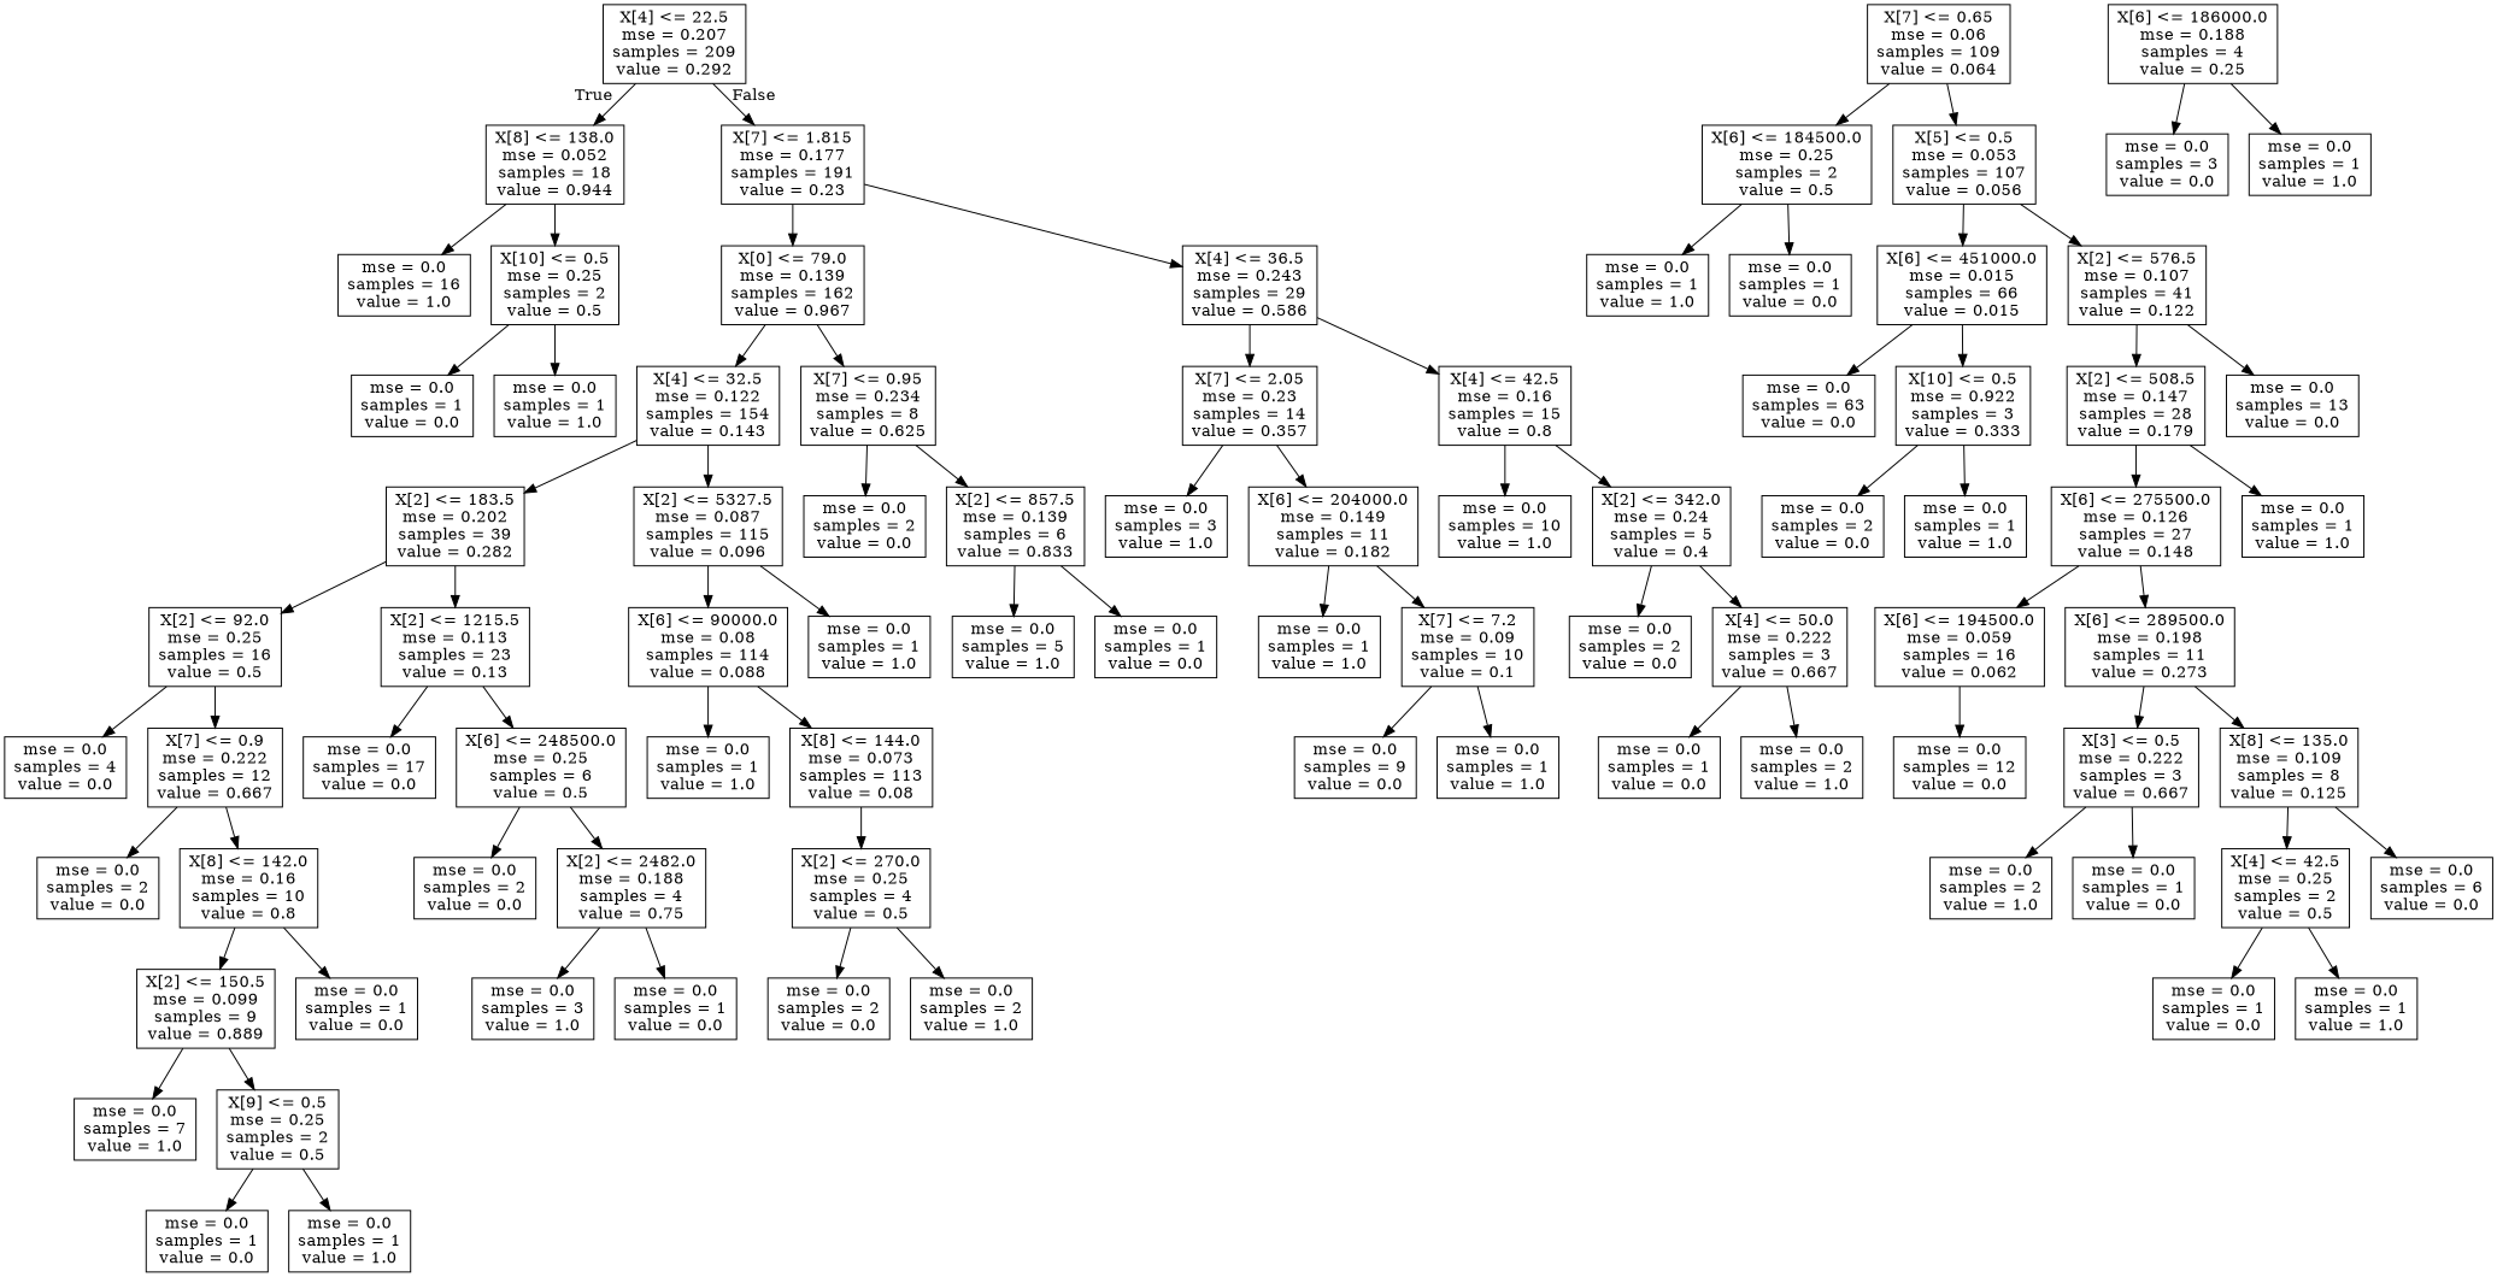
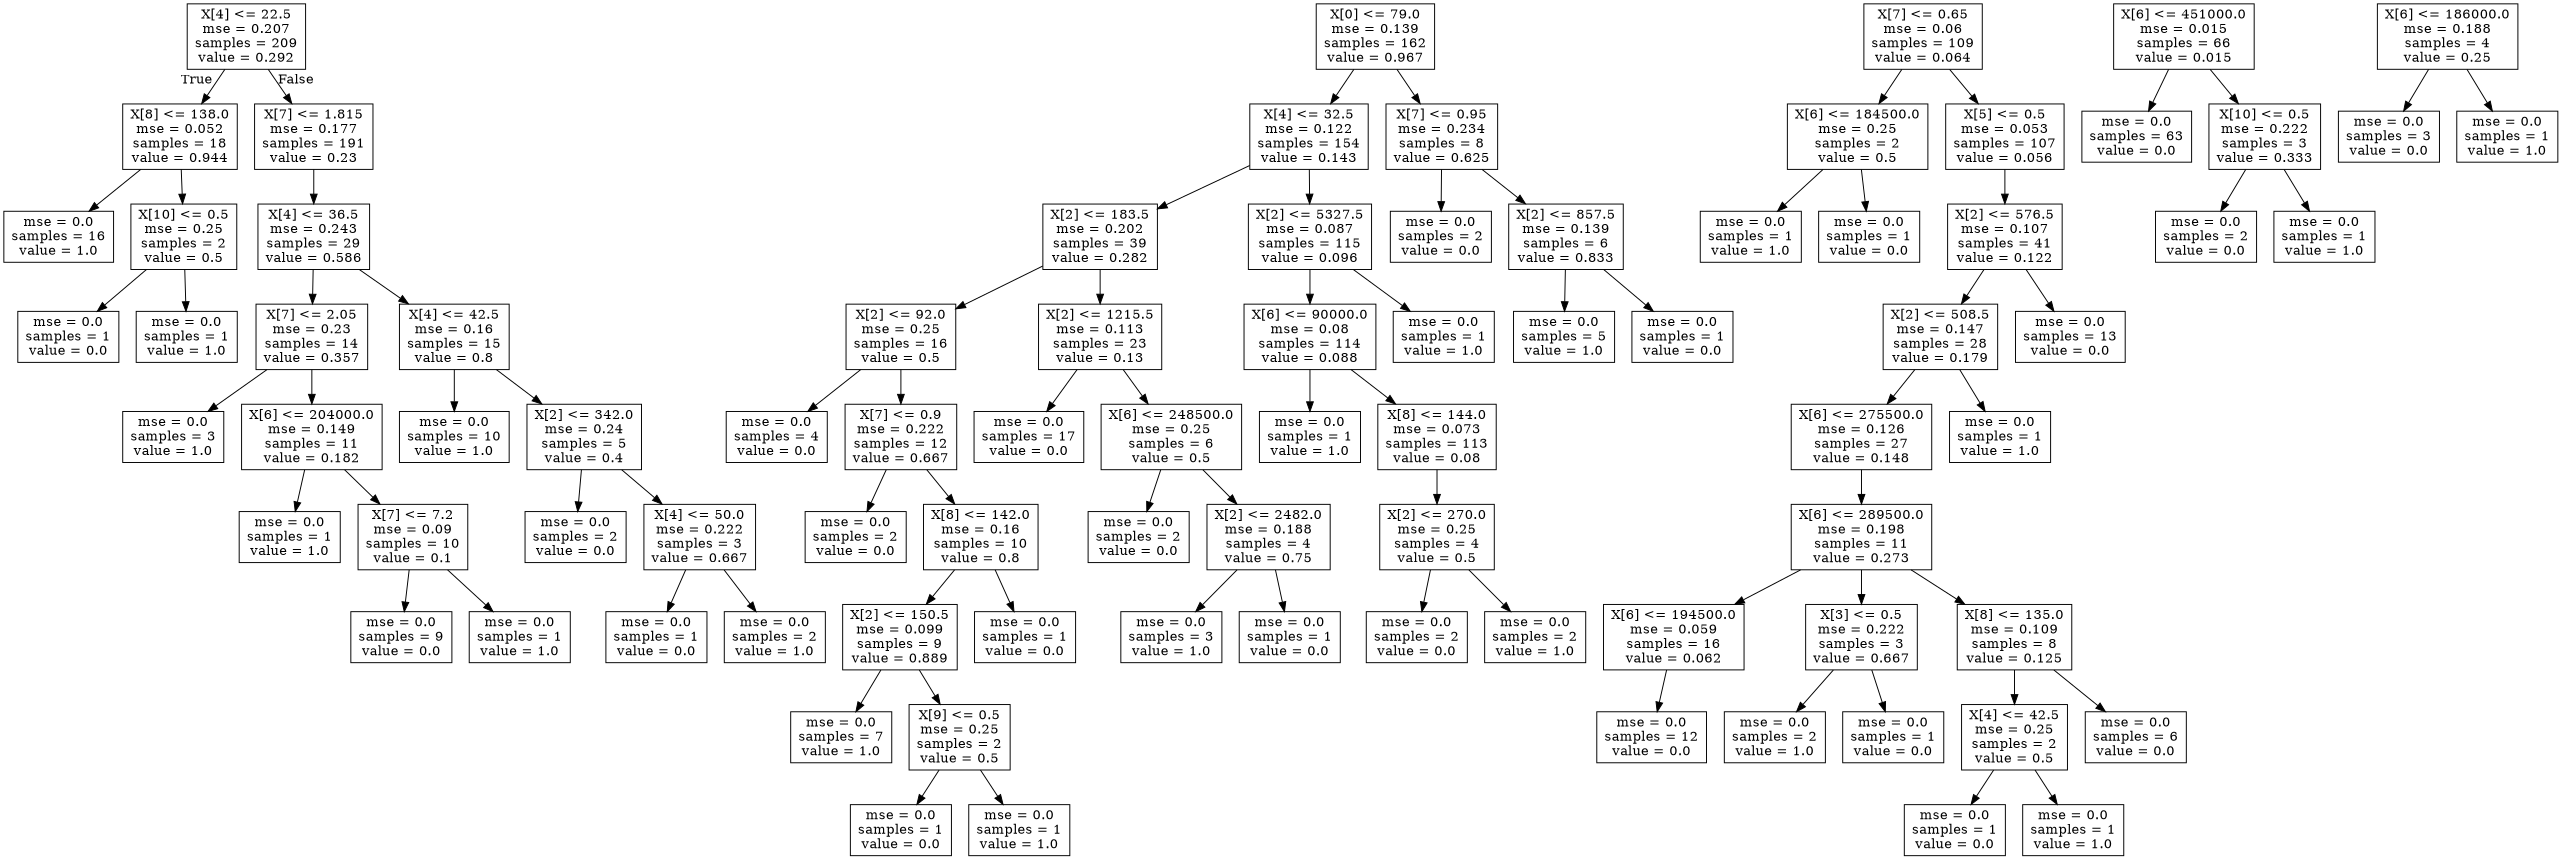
  digraph {
    node [shape=box]
    n1 [label="X[4] <= 22.5\nmse = 0.207\nsamples = 209\nvalue = 0.292"]
    n2 [label="X[8] <= 138.0\nmse = 0.052\nsamples = 18\nvalue = 0.944"]
    n3 [label="X[7] <= 1.815\nmse = 0.177\nsamples = 191\nvalue = 0.23"]
    n4 [label="mse = 0.0\nsamples = 16\nvalue = 1.0"]
    n5 [label="X[10] <= 0.5\nmse = 0.25\nsamples = 2\nvalue = 0.5"]
    n6 [label="X[0] <= 79.0\nmse = 0.139\nsamples = 162\nvalue = 0.967"]
    n7 [label="X[4] <= 36.5\nmse = 0.243\nsamples = 29\nvalue = 0.586"]
    n8 [label="mse = 0.0\nsamples = 1\nvalue = 0.0"]
    n9 [label="mse = 0.0\nsamples = 1\nvalue = 1.0"]
    n10 [label="X[4] <= 32.5\nmse = 0.122\nsamples = 154\nvalue = 0.143"]
    n11 [label="X[7] <= 0.95\nmse = 0.234\nsamples = 8\nvalue = 0.625"]
    n12 [label="X[7] <= 2.05\nmse = 0.23\nsamples = 14\nvalue = 0.357"]
    n13 [label="X[4] <= 42.5\nmse = 0.16\nsamples = 15\nvalue = 0.8"]
    n14 [label="X[2] <= 183.5\nmse = 0.202\nsamples = 39\nvalue = 0.282"]
    n15 [label="X[2] <= 5327.5\nmse = 0.087\nsamples = 115\nvalue = 0.096"]
    n16 [label="mse = 0.0\nsamples = 2\nvalue = 0.0"]
    n17 [label="X[2] <= 857.5\nmse = 0.139\nsamples = 6\nvalue = 0.833"]
    n18 [label="X[2] <= 92.0\nmse = 0.25\nsamples = 16\nvalue = 0.5"]
    n19 [label="X[2] <= 1215.5\nmse = 0.113\nsamples = 23\nvalue = 0.13"]
    n20 [label="X[6] <= 90000.0\nmse = 0.08\nsamples = 114\nvalue = 0.088"]
    n21 [label="mse = 0.0\nsamples = 1\nvalue = 1.0"]
    n22 [label="mse = 0.0\nsamples = 4\nvalue = 0.0"]
    n23 [label="X[7] <= 0.9\nmse = 0.222\nsamples = 12\nvalue = 0.667"]
    n24 [label="mse = 0.0\nsamples = 17\nvalue = 0.0"]
    n25 [label="X[6] <= 248500.0\nmse = 0.25\nsamples = 6\nvalue = 0.5"]
    n26 [label="mse = 0.0\nsamples = 2\nvalue = 0.0"]
    n27 [label="X[8] <= 142.0\nmse = 0.16\nsamples = 10\nvalue = 0.8"]
    n28 [label="X[2] <= 150.5\nmse = 0.099\nsamples = 9\nvalue = 0.889"]
    n29 [label="mse = 0.0\nsamples = 1\nvalue = 0.0"]
    n30 [label="mse = 0.0\nsamples = 7\nvalue = 1.0"]
    n31 [label="X[9] <= 0.5\nmse = 0.25\nsamples = 2\nvalue = 0.5"]
    n32 [label="mse = 0.0\nsamples = 1\nvalue = 0.0"]
    n33 [label="mse = 0.0\nsamples = 1\nvalue = 1.0"]
    n34 [label="mse = 0.0\nsamples = 2\nvalue = 0.0"]
    n35 [label="X[2] <= 2482.0\nmse = 0.188\nsamples = 4\nvalue = 0.75"]
    n36 [label="mse = 0.0\nsamples = 3\nvalue = 1.0"]
    n37 [label="mse = 0.0\nsamples = 1\nvalue = 0.0"]
    n38 [label="mse = 0.0\nsamples = 1\nvalue = 1.0"]
    n39 [label="X[8] <= 144.0\nmse = 0.073\nsamples = 113\nvalue = 0.08"]
    n40 [label="X[2] <= 270.0\nmse = 0.25\nsamples = 4\nvalue = 0.5"]
    n41 [label="X[7] <= 0.65\nmse = 0.06\nsamples = 109\nvalue = 0.064"]
    n42 [label="X[6] <= 184500.0\nmse = 0.25\nsamples = 2\nvalue = 0.5"]
    n43 [label="X[5] <= 0.5\nmse = 0.053\nsamples = 107\nvalue = 0.056"]
    n44 [label="mse = 0.0\nsamples = 2\nvalue = 0.0"]
    n45 [label="mse = 0.0\nsamples = 2\nvalue = 1.0"]
    n46 [label="mse = 0.0\nsamples = 1\nvalue = 1.0"]
    n47 [label="mse = 0.0\nsamples = 1\nvalue = 0.0"]
    n48 [label="X[6] <= 451000.0\nmse = 0.015\nsamples = 66\nvalue = 0.015"]
    n49 [label="X[2] <= 576.5\nmse = 0.107\nsamples = 41\nvalue = 0.122"]
    n50 [label="mse = 0.0\nsamples = 63\nvalue = 0.0"]
-   n51 [label="X[10] <= 0.5\nmse = 0.922\nsamples = 3\nvalue = 0.333"]
+   n51 [label="X[10] <= 0.5\nmse = 0.222\nsamples = 3\nvalue = 0.333"]
    n52 [label="X[2] <= 508.5\nmse = 0.147\nsamples = 28\nvalue = 0.179"]
    n53 [label="mse = 0.0\nsamples = 13\nvalue = 0.0"]
    n54 [label="mse = 0.0\nsamples = 2\nvalue = 0.0"]
    n55 [label="mse = 0.0\nsamples = 1\nvalue = 1.0"]
    n56 [label="X[6] <= 275500.0\nmse = 0.126\nsamples = 27\nvalue = 0.148"]
    n57 [label="mse = 0.0\nsamples = 1\nvalue = 1.0"]
    n58 [label="X[6] <= 194500.0\nmse = 0.059\nsamples = 16\nvalue = 0.062"]
    n59 [label="X[6] <= 289500.0\nmse = 0.198\nsamples = 11\nvalue = 0.273"]
    n60 [label="mse = 0.0\nsamples = 12\nvalue = 0.0"]
    n61 [label="X[3] <= 0.5\nmse = 0.222\nsamples = 3\nvalue = 0.667"]
    n62 [label="X[8] <= 135.0\nmse = 0.109\nsamples = 8\nvalue = 0.125"]
    n63 [label="X[6] <= 186000.0\nmse = 0.188\nsamples = 4\nvalue = 0.25"]
    n64 [label="mse = 0.0\nsamples = 3\nvalue = 0.0"]
    n65 [label="mse = 0.0\nsamples = 1\nvalue = 1.0"]
    n66 [label="mse = 0.0\nsamples = 2\nvalue = 1.0"]
    n67 [label="mse = 0.0\nsamples = 1\nvalue = 0.0"]
    n68 [label="X[4] <= 42.5\nmse = 0.25\nsamples = 2\nvalue = 0.5"]
    n69 [label="mse = 0.0\nsamples = 6\nvalue = 0.0"]
    n70 [label="mse = 0.0\nsamples = 1\nvalue = 0.0"]
    n71 [label="mse = 0.0\nsamples = 1\nvalue = 1.0"]
    n72 [label="mse = 0.0\nsamples = 5\nvalue = 1.0"]
    n73 [label="mse = 0.0\nsamples = 1\nvalue = 0.0"]
    n74 [label="mse = 0.0\nsamples = 3\nvalue = 1.0"]
    n75 [label="X[6] <= 204000.0\nmse = 0.149\nsamples = 11\nvalue = 0.182"]
    n76 [label="mse = 0.0\nsamples = 10\nvalue = 1.0"]
    n77 [label="X[2] <= 342.0\nmse = 0.24\nsamples = 5\nvalue = 0.4"]
    n78 [label="mse = 0.0\nsamples = 1\nvalue = 1.0"]
    n79 [label="X[7] <= 7.2\nmse = 0.09\nsamples = 10\nvalue = 0.1"]
    n80 [label="mse = 0.0\nsamples = 9\nvalue = 0.0"]
    n81 [label="mse = 0.0\nsamples = 1\nvalue = 1.0"]
    n82 [label="mse = 0.0\nsamples = 2\nvalue = 0.0"]
    n83 [label="X[4] <= 50.0\nmse = 0.222\nsamples = 3\nvalue = 0.667"]
    n84 [label="mse = 0.0\nsamples = 1\nvalue = 0.0"]
    n85 [label="mse = 0.0\nsamples = 2\nvalue = 1.0"]
    n1 -> n2 [headlabel=True labelangle=45 labeldistance=2.5]
    n1 -> n3 [headlabel=False labelangle=-45 labeldistance=2.5]
    n2 -> n4
    n2 -> n5
-   n3 -> n6
    n3 -> n7
    n5 -> n8
    n5 -> n9
    n6 -> n10
    n6 -> n11
    n7 -> n12
    n7 -> n13
    n10 -> n14
    n10 -> n15
    n11 -> n16
    n11 -> n17
    n12 -> n74
    n12 -> n75
    n13 -> n76
    n13 -> n77
    n14 -> n18
    n14 -> n19
    n15 -> n20
    n15 -> n21
    n17 -> n72
    n17 -> n73
    n18 -> n22
    n18 -> n23
    n19 -> n24
    n19 -> n25
    n20 -> n38
    n20 -> n39
    n23 -> n26
    n23 -> n27
    n25 -> n34
    n25 -> n35
    n27 -> n28
    n27 -> n29
    n28 -> n30
    n28 -> n31
    n31 -> n32
    n31 -> n33
    n35 -> n36
    n35 -> n37
    n39 -> n40
    n40 -> n44
    n40 -> n45
    n41 -> n42
    n41 -> n43
    n42 -> n46
    n42 -> n47
-   n43 -> n48
    n43 -> n49
    n48 -> n50
    n48 -> n51
    n49 -> n52
    n49 -> n53
    n51 -> n54
    n51 -> n55
    n52 -> n56
    n52 -> n57
-   n56 -> n58
+   n59 -> n58
    n56 -> n59
    n58 -> n60
    n59 -> n61
    n59 -> n62
    n61 -> n66
    n61 -> n67
    n62 -> n68
    n62 -> n69
    n63 -> n64
    n63 -> n65
    n68 -> n70
    n68 -> n71
    n75 -> n78
    n75 -> n79
    n77 -> n82
    n77 -> n83
    n79 -> n80
    n79 -> n81
    n83 -> n84
    n83 -> n85
  }
